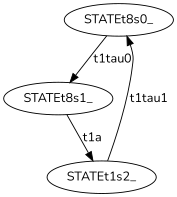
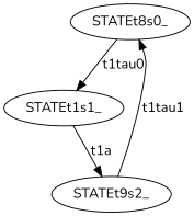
  digraph {
    fontname=Nunito
    node [fontname=Nunito]
    edge [fontname=Nunito]
    n1 [label=STATEt8s0_]
-   STATEt1s1_ [label=STATEt8s1_]
-   STATEt1s2_
+   STATEt1s1_
+   STATEt1s2_ [label=STATEt9s2_]
    n1 -> STATEt1s1_ [label=t1tau0]
    STATEt1s1_ -> STATEt1s2_ [label=t1a]
    STATEt1s2_ -> n1 [label=t1tau1]
  }
